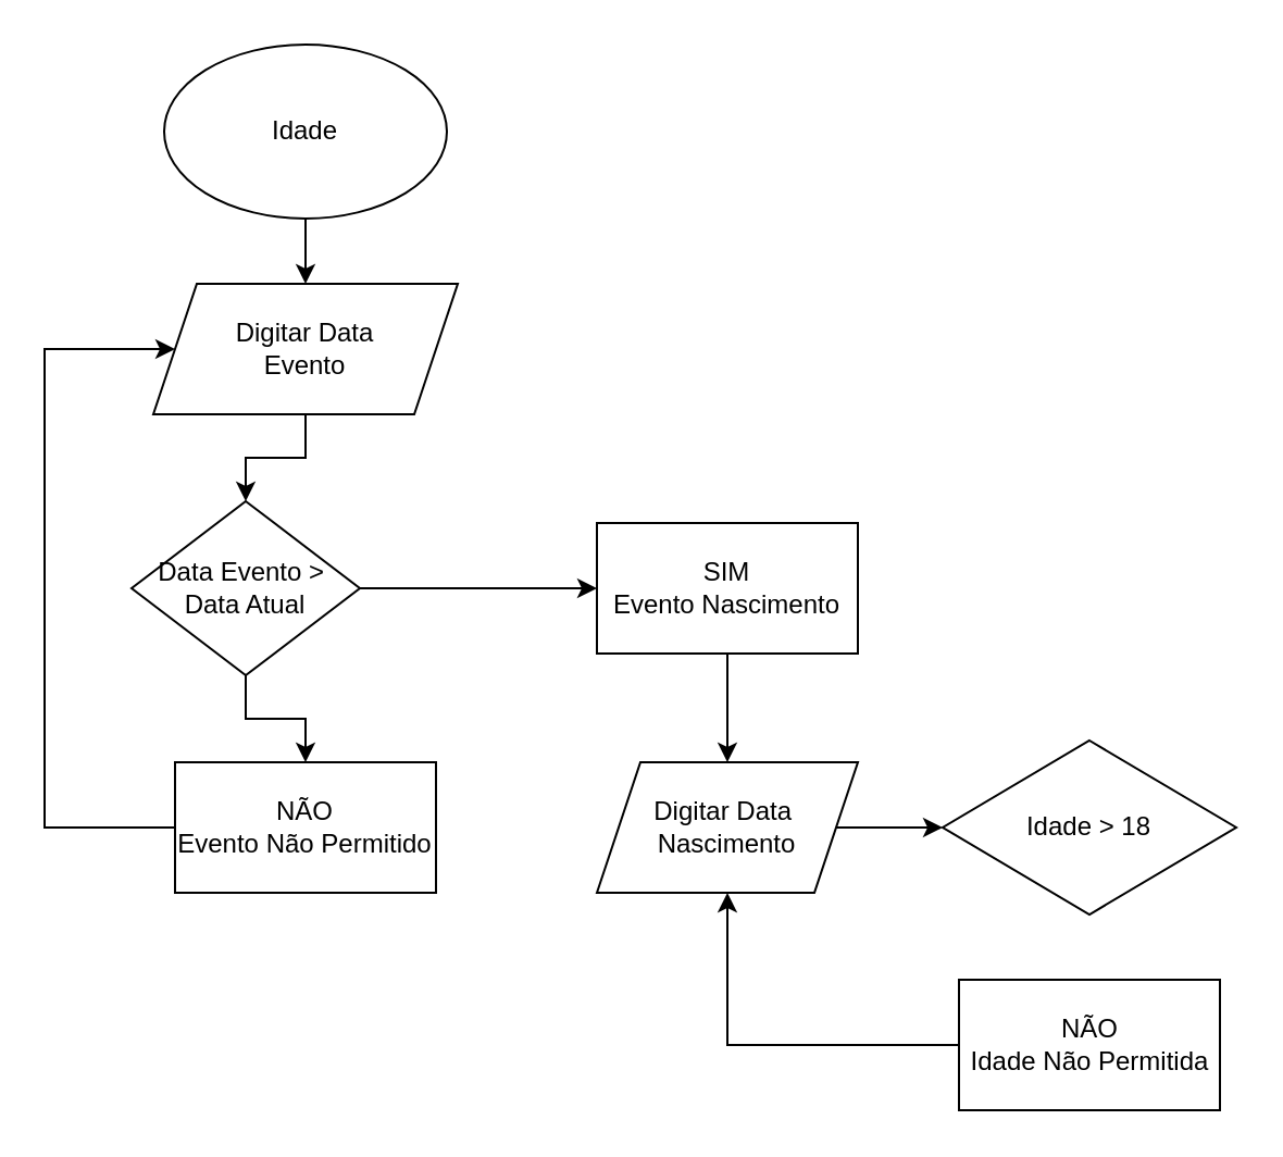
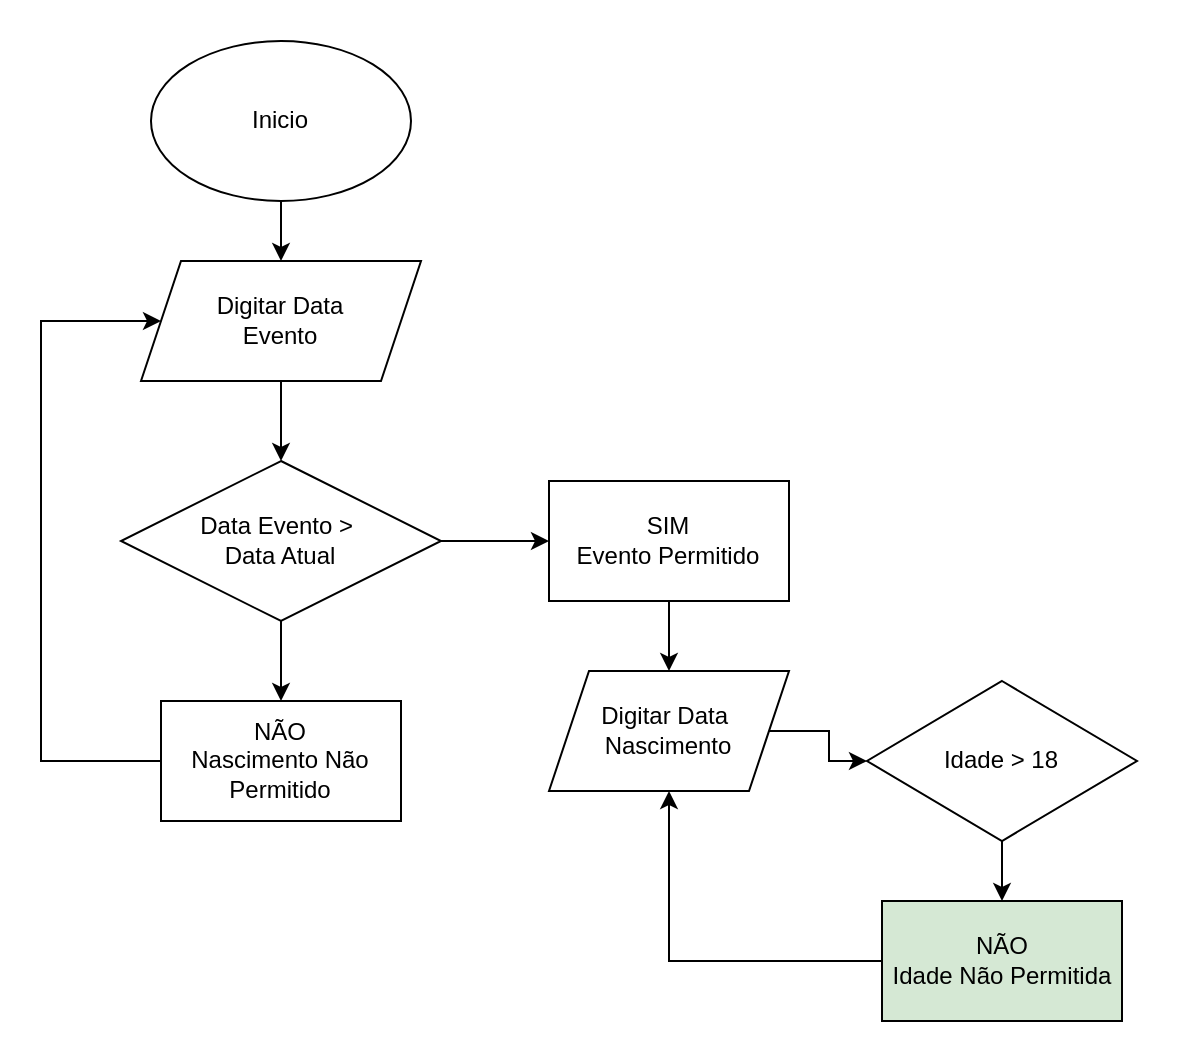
  <mxCell id="0" />
  <mxCell id="1" parent="0" />
  <mxCell id="2" value="" style="edgeStyle=orthogonalEdgeStyle;rounded=0;orthogonalLoop=1;jettySize=auto;html=1;" edge="1" parent="1" source="3" target="5"><mxGeometry relative="1" as="geometry" /></mxCell>
- <mxCell id="3" value="Idade" style="ellipse;whiteSpace=wrap;html=1;" vertex="1" parent="1"><mxGeometry x="75" width="130" height="80" as="geometry" y="20" /></mxCell>
+ <mxCell id="3" value="Inicio" style="ellipse;whiteSpace=wrap;html=1;" vertex="1" parent="1"><mxGeometry x="75" width="130" height="80" as="geometry" y="20" /></mxCell>
  <mxCell id="4" value="" style="edgeStyle=orthogonalEdgeStyle;rounded=0;orthogonalLoop=1;jettySize=auto;html=1;" edge="1" parent="1" source="5" target="8"><mxGeometry relative="1" as="geometry" /></mxCell>
  <mxCell id="5" value="Digitar Data &lt;br&gt;Evento" style="shape=parallelogram;perimeter=parallelogramPerimeter;whiteSpace=wrap;html=1;fixedSize=1;" vertex="1" parent="1"><mxGeometry x="70" y="130" width="140" height="60" as="geometry" /></mxCell>
  <mxCell id="6" value="" style="edgeStyle=orthogonalEdgeStyle;rounded=0;orthogonalLoop=1;jettySize=auto;html=1;" edge="1" parent="1" source="8" target="10"><mxGeometry relative="1" as="geometry" /></mxCell>
  <mxCell id="7" value="" style="edgeStyle=orthogonalEdgeStyle;rounded=0;orthogonalLoop=1;jettySize=auto;html=1;" edge="1" parent="1" source="8" target="12"><mxGeometry relative="1" as="geometry" /></mxCell>
- <mxCell id="8" value="Data Evento &amp;gt;&amp;nbsp;&lt;br&gt;Data Atual" style="rhombus;whiteSpace=wrap;html=1;" vertex="1" parent="1"><mxGeometry x="60" y="230" width="105" height="80" as="geometry" /></mxCell>
+ <mxCell id="8" value="Data Evento &amp;gt;&amp;nbsp;&lt;br&gt;Data Atual" style="rhombus;whiteSpace=wrap;html=1;" vertex="1" parent="1"><mxGeometry x="60" y="230" width="160" height="80" as="geometry" /></mxCell>
  <mxCell id="9" value="" style="edgeStyle=orthogonalEdgeStyle;rounded=0;orthogonalLoop=1;jettySize=auto;html=1;" edge="1" parent="1" source="10" target="14"><mxGeometry relative="1" as="geometry" /></mxCell>
- <mxCell id="10" value="SIM&lt;br&gt;Evento Nascimento" style="rounded=0;whiteSpace=wrap;html=1;" vertex="1" parent="1"><mxGeometry x="274" y="240" width="120" height="60" as="geometry" /></mxCell>
+ <mxCell id="10" value="SIM&lt;br&gt;Evento Permitido" style="rounded=0;whiteSpace=wrap;html=1;" vertex="1" parent="1"><mxGeometry x="274" y="240" width="120" height="60" as="geometry" /></mxCell>
  <mxCell id="11" style="edgeStyle=orthogonalEdgeStyle;rounded=0;orthogonalLoop=1;jettySize=auto;html=1;entryX=0;entryY=0.5;entryDx=0;entryDy=0;" edge="1" parent="1" source="12" target="5"><mxGeometry relative="1" as="geometry"><mxPoint x="70" y="60" as="targetPoint" /><Array as="points"><mxPoint x="20" y="380" /><mxPoint x="20" y="160" /></Array></mxGeometry></mxCell>
- <mxCell id="12" value="NÃO&lt;br&gt;Evento Não Permitido" style="rounded=0;whiteSpace=wrap;html=1;" vertex="1" parent="1"><mxGeometry x="80" y="350" width="120" height="60" as="geometry" /></mxCell>
+ <mxCell id="12" value="NÃO&lt;br&gt;Nascimento Não Permitido" style="rounded=0;whiteSpace=wrap;html=1;" vertex="1" parent="1"><mxGeometry x="80" y="350" width="120" height="60" as="geometry" /></mxCell>
  <mxCell id="13" value="" style="edgeStyle=orthogonalEdgeStyle;rounded=0;orthogonalLoop=1;jettySize=auto;html=1;" edge="1" parent="1" source="14" target="16"><mxGeometry relative="1" as="geometry" /></mxCell>
- <mxCell id="14" value="Digitar Data&amp;nbsp;&lt;br&gt;Nascimento" style="shape=parallelogram;perimeter=parallelogramPerimeter;whiteSpace=wrap;html=1;fixedSize=1;" vertex="1" parent="1"><mxGeometry x="274" y="350" width="120" height="60" as="geometry" /></mxCell>
+ <mxCell id="14" value="Digitar Data&amp;nbsp;&lt;br&gt;Nascimento" style="shape=parallelogram;perimeter=parallelogramPerimeter;whiteSpace=wrap;html=1;fixedSize=1;" vertex="1" parent="1"><mxGeometry x="274" y="335" width="120" height="60" as="geometry" /></mxCell>
+ <mxCell id="15" value="" style="edgeStyle=orthogonalEdgeStyle;rounded=0;orthogonalLoop=1;jettySize=auto;html=1;" edge="1" parent="1" source="16" target="18"><mxGeometry relative="1" as="geometry" /></mxCell>
  <mxCell id="16" value="Idade &amp;gt; 18" style="rhombus;whiteSpace=wrap;html=1;" vertex="1" parent="1"><mxGeometry x="433" y="340" width="135" height="80" as="geometry" /></mxCell>
  <mxCell id="17" style="edgeStyle=orthogonalEdgeStyle;rounded=0;orthogonalLoop=1;jettySize=auto;html=1;exitX=0;exitY=0.5;exitDx=0;exitDy=0;entryX=0.5;entryY=1;entryDx=0;entryDy=0;" edge="1" parent="1" source="18" target="14"><mxGeometry relative="1" as="geometry"><mxPoint x="330" y="480" as="targetPoint" /></mxGeometry></mxCell>
- <mxCell id="18" value="NÃO&lt;br&gt;Idade Não Permitida" style="rounded=0;whiteSpace=wrap;html=1;" vertex="1" parent="1"><mxGeometry x="440.5" y="450" width="120" height="60" as="geometry" /></mxCell>
+ <mxCell id="18" value="NÃO&lt;br&gt;Idade Não Permitida" style="rounded=0;whiteSpace=wrap;html=1;fillColor=#d5e8d4;" vertex="1" parent="1"><mxGeometry x="440.5" y="450" width="120" height="60" as="geometry" /></mxCell>
